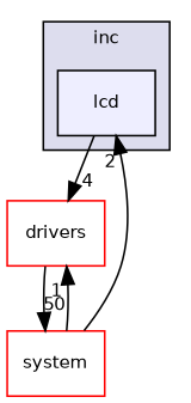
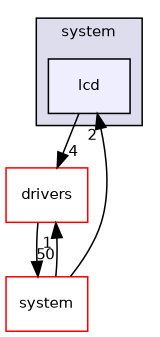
  digraph {
    compound=true
    node [fillcolor=white fontname=Helvetica fontsize=10 shape=box style=filled color=red]
    edge [labeldistance=1.5 labelfontname=Helvetica labelfontsize=10]
    n1 [fillcolor="#eeeeff" label=lcd pencolor=black color=""]
    n2 [label=drivers]
    n3 [label=system]
    subgraph cluster_1 {
      bgcolor="#ddddee"
      fontname=Helvetica
      fontsize=10
-     label=inc
+     label=system
      pencolor=black
      n1
    }
    n1 -> n2 [headlabel=4]
    n2 -> n3 [headlabel=50]
    n3 -> n1 [headlabel=2]
    n3 -> n2 [headlabel=1]
  }
